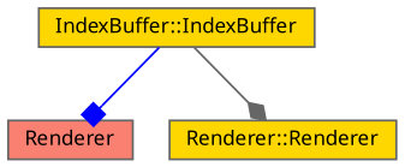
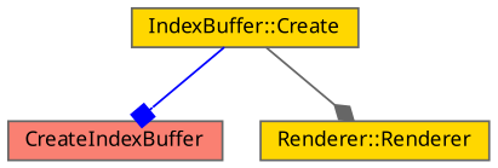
  digraph {
    fontname="Noto Sans"
    rankdir=TB
    node [color=grey40 fillcolor=gold fontname="Noto Sans" fontsize=10 shape=box style=filled]
    edge [fontname="Noto Sans" fontsize=10 labelfontname=Helvetica labelfontsize=10 style=solid]
-   n1 [color=gray40 fontcolor=black height=0.2 label="IndexBuffer::IndexBuffer" width=0.4]
-   n2 [fillcolor=salmon height=0.2 label=Renderer width=0.4]
+   n1 [color=gray40 fontcolor=black height=0.2 label="IndexBuffer::Create" width=0.4]
+   n2 [fillcolor=salmon height=0.2 label=CreateIndexBuffer width=0.4]
    n3 [height=0.2 label="Renderer::Renderer" width=0.4]
    n1 -> n2 [arrowhead=box color=blue]
    n1 -> n3 [arrowhead=diamond color=gray40]
  }
